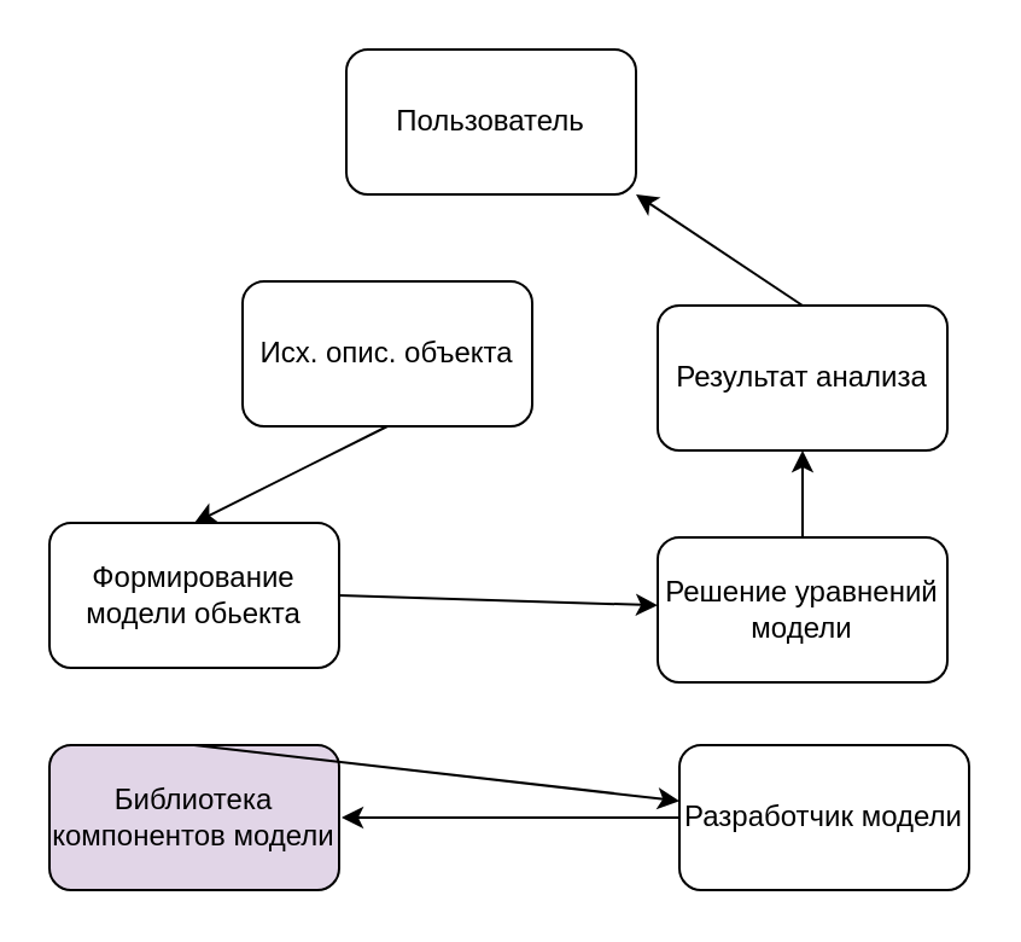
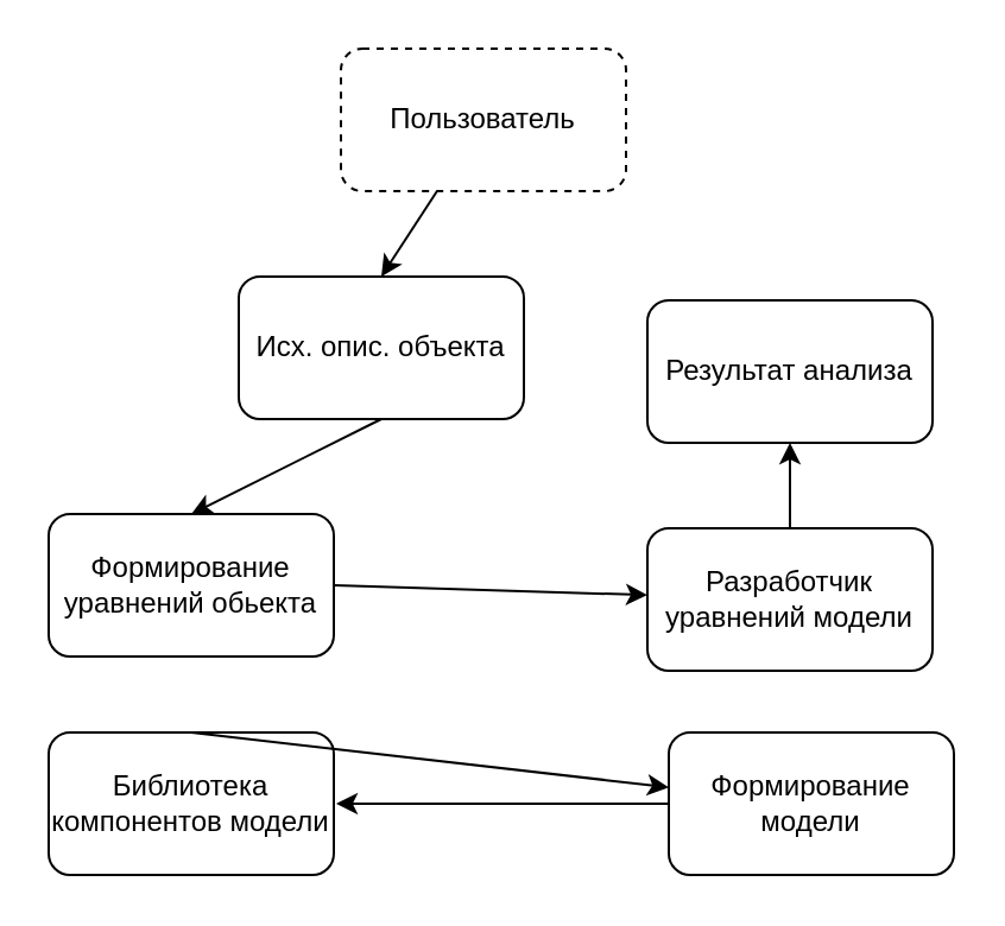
  <mxCell id="0" />
  <mxCell id="1" parent="0" />
- <mxCell id="2" value="Пользователь" style="rounded=1;whiteSpace=wrap;html=1;" vertex="1" parent="1"><mxGeometry x="143" y="20" width="120" height="60" as="geometry" /></mxCell>
+ <mxCell id="2" value="Пользователь" style="rounded=1;whiteSpace=wrap;html=1;dashed=1;" vertex="1" parent="1"><mxGeometry x="143" y="20" width="120" height="60" as="geometry" /></mxCell>
  <mxCell id="3" value="Результат анализа" style="rounded=1;whiteSpace=wrap;html=1;" vertex="1" parent="1"><mxGeometry x="272" y="126" width="120" height="60" as="geometry" /></mxCell>
  <mxCell id="4" value="Исх. опис. объекта" style="rounded=1;whiteSpace=wrap;html=1;" vertex="1" parent="1"><mxGeometry x="100" y="116" width="120" height="60" as="geometry" /></mxCell>
- <mxCell id="5" value="Формирование модели обьекта" style="rounded=1;whiteSpace=wrap;html=1;" vertex="1" parent="1"><mxGeometry x="20" y="216" width="120" height="60" as="geometry" /></mxCell>
- <mxCell id="6" value="Решение уравнений модели" style="rounded=1;whiteSpace=wrap;html=1;" vertex="1" parent="1"><mxGeometry x="272" y="222" width="120" height="60" as="geometry" /></mxCell>
- <mxCell id="7" value="Библиотека компонентов модели" style="rounded=1;whiteSpace=wrap;html=1;fillColor=#e1d5e7;" vertex="1" parent="1"><mxGeometry x="20" y="308" width="120" height="60" as="geometry" /></mxCell>
- <mxCell id="8" value="Разработчик модели" style="rounded=1;whiteSpace=wrap;html=1;" vertex="1" parent="1"><mxGeometry x="281" y="308" width="120" height="60" as="geometry" /></mxCell>
+ <mxCell id="5" value="Формирование уравнений обьекта" style="rounded=1;whiteSpace=wrap;html=1;" vertex="1" parent="1"><mxGeometry x="20" y="216" width="120" height="60" as="geometry" /></mxCell>
+ <mxCell id="6" value="Разработчик уравнений модели" style="rounded=1;whiteSpace=wrap;html=1;" vertex="1" parent="1"><mxGeometry x="272" y="222" width="120" height="60" as="geometry" /></mxCell>
+ <mxCell id="7" value="Библиотека компонентов модели" style="rounded=1;whiteSpace=wrap;html=1;" vertex="1" parent="1"><mxGeometry x="20" y="308" width="120" height="60" as="geometry" /></mxCell>
+ <mxCell id="8" value="Формирование модели" style="rounded=1;whiteSpace=wrap;html=1;" vertex="1" parent="1"><mxGeometry x="281" y="308" width="120" height="60" as="geometry" /></mxCell>
  <mxCell id="9" value="" style="endArrow=classic;html=1;rounded=0;entryX=0.5;entryY=1;entryDx=0;entryDy=0;exitX=0.5;exitY=0;exitDx=0;exitDy=0;" edge="1" parent="1" source="6" target="3"><mxGeometry width="50" height="50" relative="1" as="geometry"><mxPoint x="182" y="202" as="sourcePoint" /><mxPoint x="232" y="152" as="targetPoint" /></mxGeometry></mxCell>
+ <mxCell id="10" value="" style="endArrow=classic;html=1;rounded=0;entryX=0.5;entryY=0;entryDx=0;entryDy=0;" edge="1" parent="1" source="2" target="4"><mxGeometry width="50" height="50" relative="1" as="geometry"><mxPoint x="182" y="181" as="sourcePoint" /><mxPoint x="232" y="131" as="targetPoint" /></mxGeometry></mxCell>
  <mxCell id="11" value="" style="endArrow=classic;html=1;rounded=0;exitX=0.5;exitY=1;exitDx=0;exitDy=0;entryX=0.5;entryY=0;entryDx=0;entryDy=0;" edge="1" parent="1" source="4" target="5"><mxGeometry width="50" height="50" relative="1" as="geometry"><mxPoint x="182" y="181" as="sourcePoint" /><mxPoint x="232" y="131" as="targetPoint" /></mxGeometry></mxCell>
- <mxCell id="12" value="" style="endArrow=classic;html=1;rounded=0;entryX=1;entryY=1;entryDx=0;entryDy=0;exitX=0.5;exitY=0;exitDx=0;exitDy=0;" edge="1" parent="1" source="3" target="2"><mxGeometry width="50" height="50" relative="1" as="geometry"><mxPoint x="182" y="181" as="sourcePoint" /><mxPoint x="232" y="131" as="targetPoint" /></mxGeometry></mxCell>
  <mxCell id="13" value="" style="endArrow=classic;html=1;rounded=0;exitX=1;exitY=0.5;exitDx=0;exitDy=0;" edge="1" parent="1" source="5" target="6"><mxGeometry width="50" height="50" relative="1" as="geometry"><mxPoint x="182" y="181" as="sourcePoint" /><mxPoint x="232" y="131" as="targetPoint" /></mxGeometry></mxCell>
  <mxCell id="14" value="" style="endArrow=classic;html=1;rounded=0;exitX=0;exitY=0.5;exitDx=0;exitDy=0;" edge="1" parent="1" source="8"><mxGeometry width="50" height="50" relative="1" as="geometry"><mxPoint x="182" y="181" as="sourcePoint" /><mxPoint x="141" y="338" as="targetPoint" /></mxGeometry></mxCell>
  <mxCell id="15" value="" style="endArrow=classic;html=1;rounded=0;exitX=0.5;exitY=0;exitDx=0;exitDy=0;" edge="1" parent="1" source="7" target="8"><mxGeometry width="50" height="50" relative="1" as="geometry"><mxPoint x="182" y="351" as="sourcePoint" /><mxPoint x="232" y="301" as="targetPoint" /></mxGeometry></mxCell>
